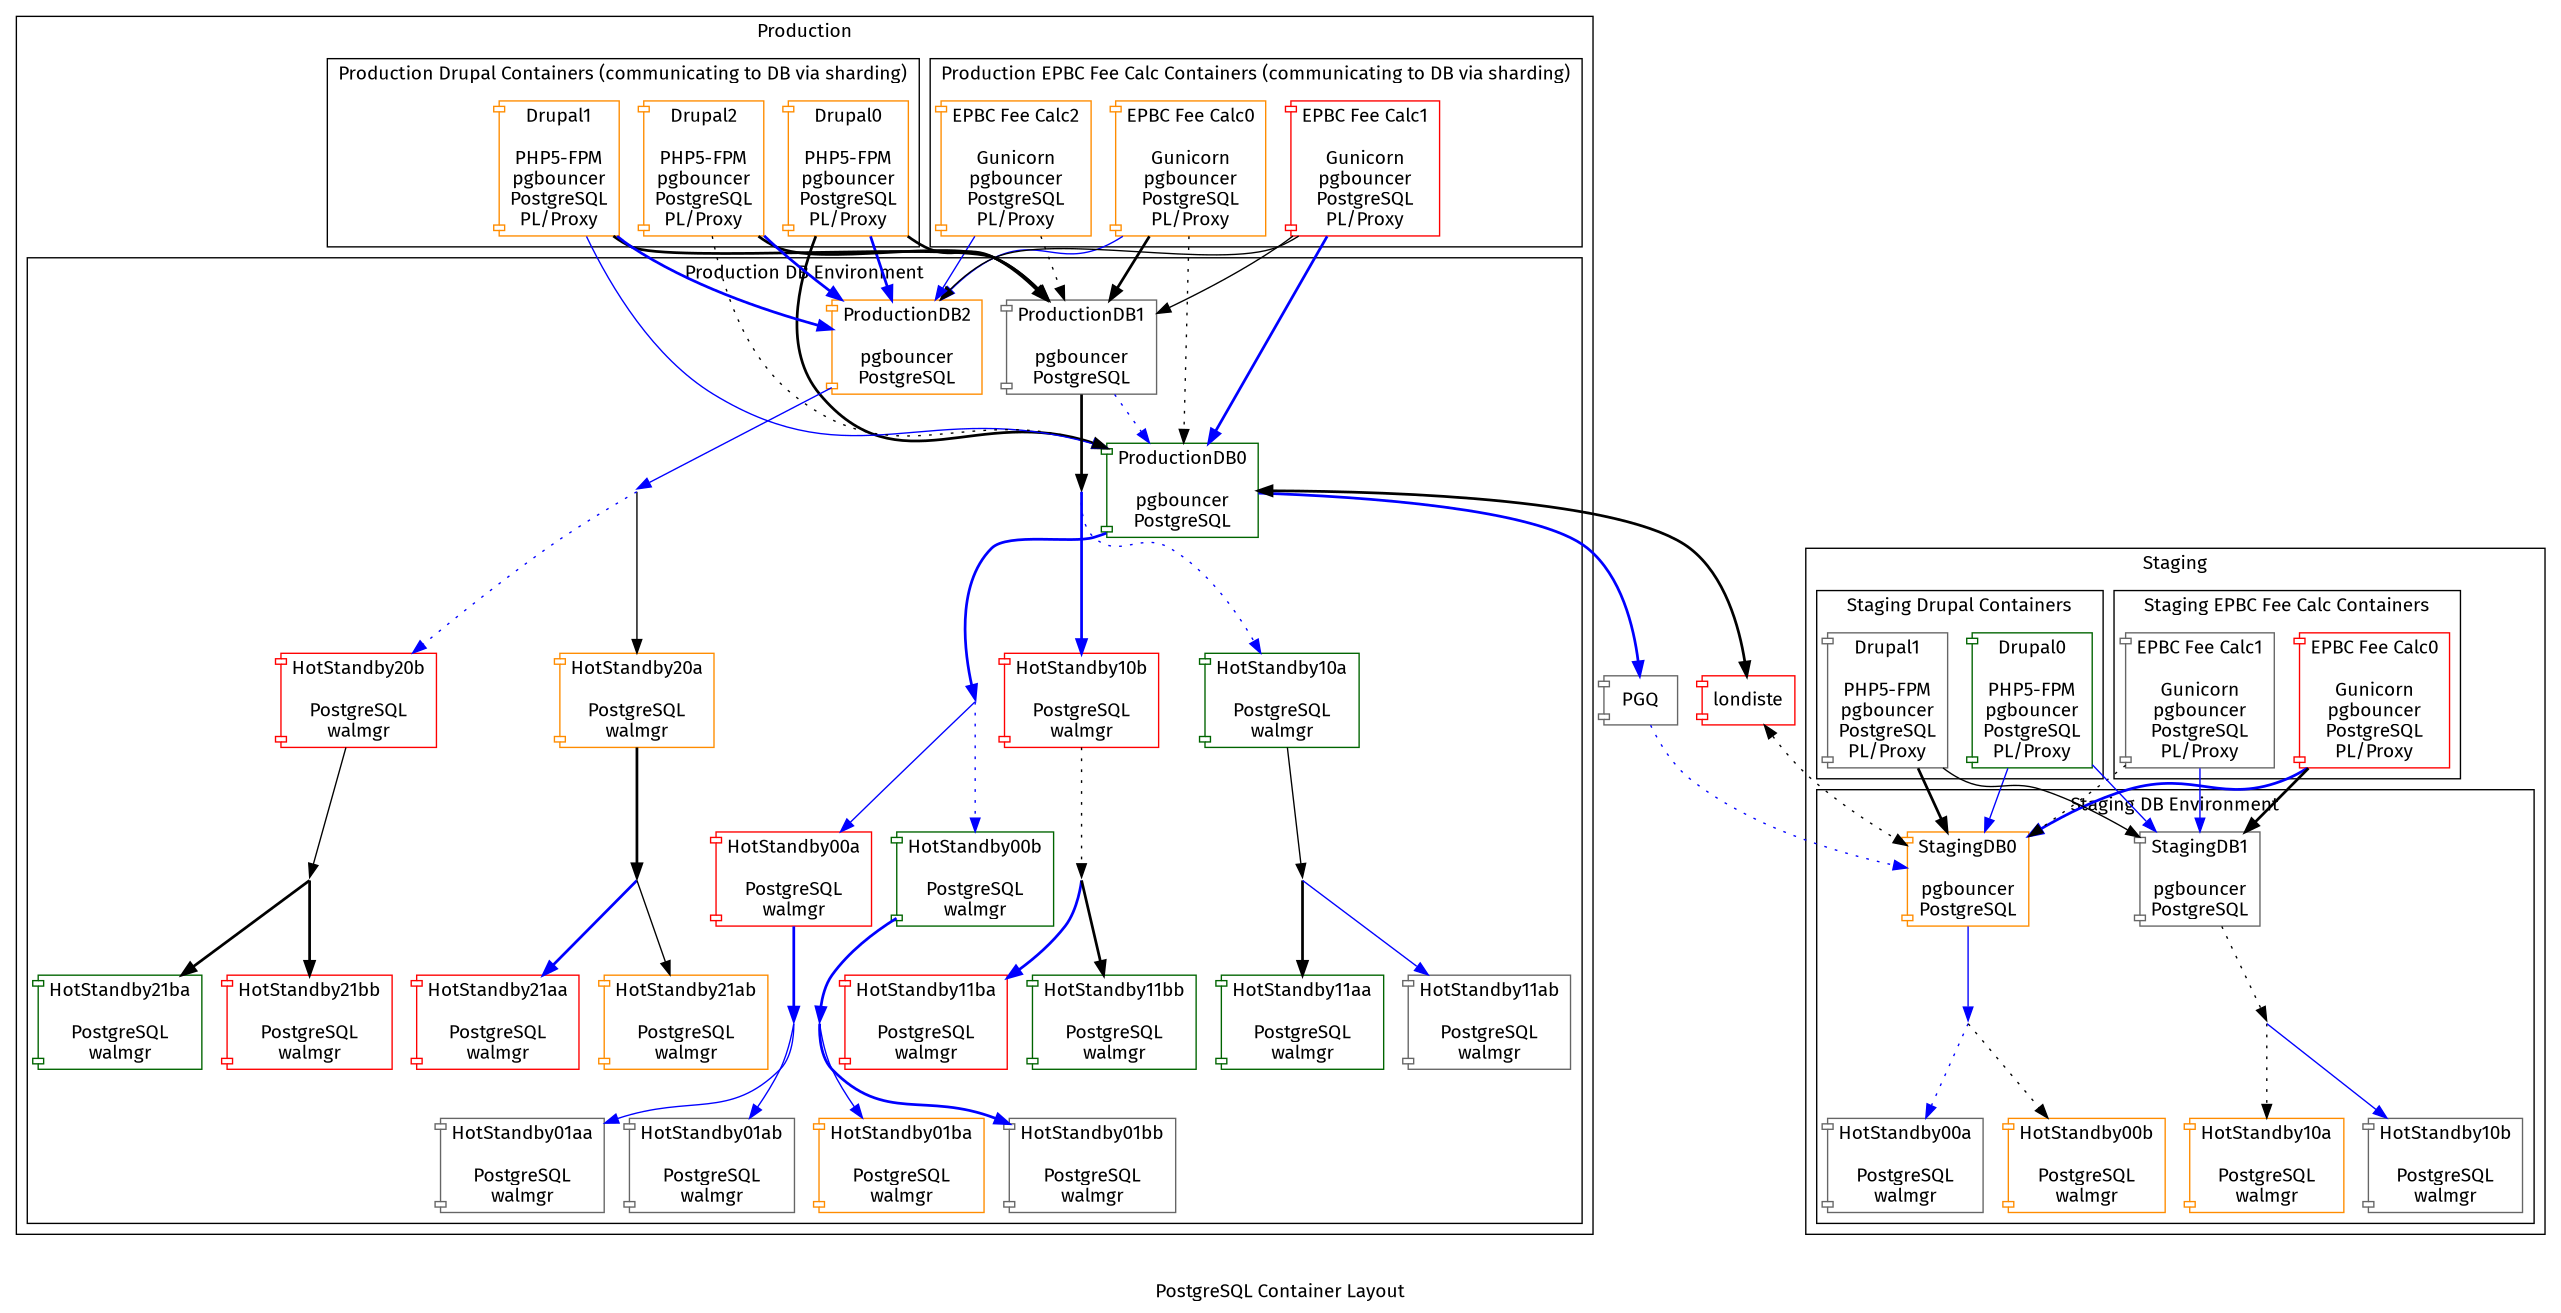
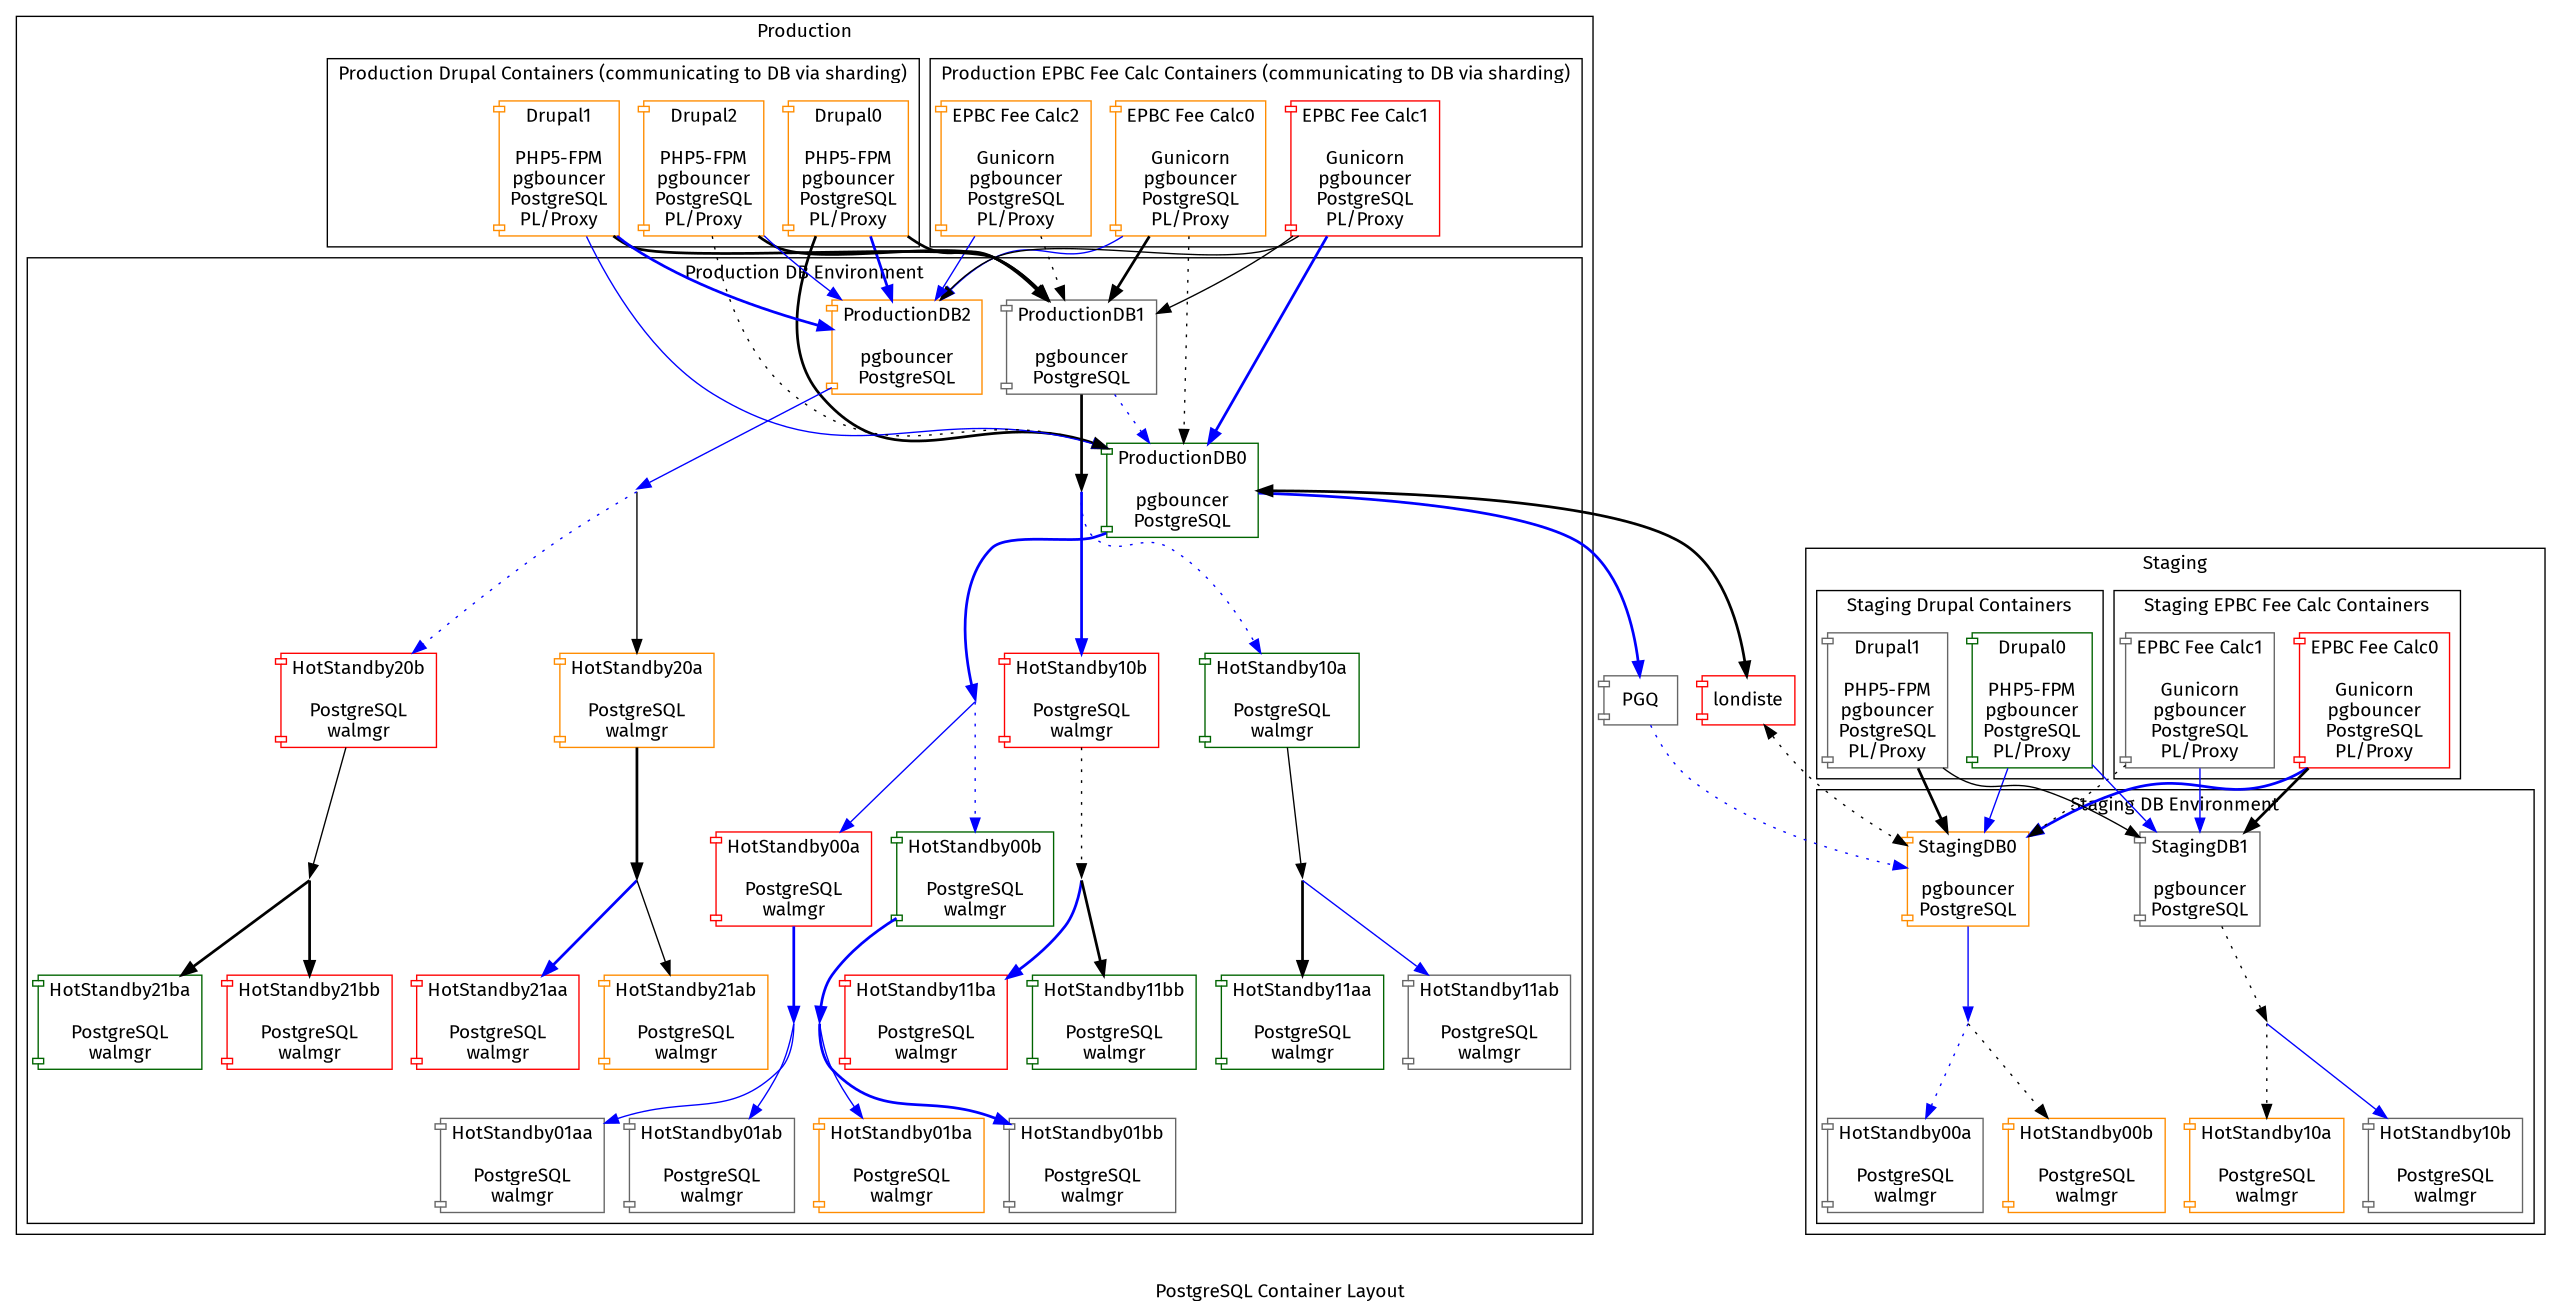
  digraph {
    fontname="Fira Sans"
    label="PostgreSQL Container Layout"
    node [color=darkorange fontname="Fira Sans" shape=component]
    edge [color=blue fontname="Fira Sans" style=bold]
    n1 [label="EPBC Fee Calc0\n\nGunicorn\npgbouncer\nPostgreSQL\nPL/Proxy"]
    n2 [color=red label="EPBC Fee Calc1\n\nGunicorn\npgbouncer\nPostgreSQL\nPL/Proxy"]
    n3 [label="EPBC Fee Calc2\n\nGunicorn\npgbouncer\nPostgreSQL\nPL/Proxy"]
    n4 [label="Drupal0\n\nPHP5-FPM\npgbouncer\nPostgreSQL\nPL/Proxy"]
    n5 [label="Drupal1\n\nPHP5-FPM\npgbouncer\nPostgreSQL\nPL/Proxy"]
    n6 [label="Drupal2\n\nPHP5-FPM\npgbouncer\nPostgreSQL\nPL/Proxy"]
    n7 [color=darkgreen label="ProductionDB0\n\npgbouncer\nPostgreSQL"]
    prodrepstreaming00 [fixedsize=true height=0 style=invisible width=0 color=""]
    n9 [color=gray40 label="ProductionDB1\n\npgbouncer\nPostgreSQL"]
    prodrepstreaming10 [fixedsize=true height=0 style=invisible width=0 color=""]
    n11 [label="ProductionDB2\n\npgbouncer\nPostgreSQL"]
    prodrepstreaming20 [fixedsize=true height=0 style=invisible width=0 color=""]
    n13 [color=red label="HotStandby00a\n\nPostgreSQL\nwalmgr"]
    n14 [color=darkgreen label="HotStandby00b\n\nPostgreSQL\nwalmgr"]
    n15 [color=darkgreen label="HotStandby10a\n\nPostgreSQL\nwalmgr"]
    n16 [color=red label="HotStandby10b\n\nPostgreSQL\nwalmgr"]
    n17 [label="HotStandby20a\n\nPostgreSQL\nwalmgr"]
    n18 [color=red label="HotStandby20b\n\nPostgreSQL\nwalmgr"]
    prodrepstreaming01a [fixedsize=true height=0 style=invisible width=0 color=""]
    prodrepstreaming11a [fixedsize=true height=0 style=invisible width=0 color=""]
    prodrepstreaming21a [fixedsize=true height=0 style=invisible width=0 color=""]
    n22 [color=gray40 label="HotStandby01aa\n\nPostgreSQL\nwalmgr"]
    n23 [color=gray40 label="HotStandby01ab\n\nPostgreSQL\nwalmgr"]
    n24 [color=darkgreen label="HotStandby11aa\n\nPostgreSQL\nwalmgr"]
    n25 [color=gray40 label="HotStandby11ab\n\nPostgreSQL\nwalmgr"]
    n26 [color=red label="HotStandby21aa\n\nPostgreSQL\nwalmgr"]
    n27 [label="HotStandby21ab\n\nPostgreSQL\nwalmgr"]
    prodrepstreaming01b [fixedsize=true height=0 style=invisible width=0 color=""]
    prodrepstreaming11b [fixedsize=true height=0 style=invisible width=0 color=""]
    prodrepstreaming21b [fixedsize=true height=0 style=invisible width=0 color=""]
    n31 [label="HotStandby01ba\n\nPostgreSQL\nwalmgr"]
    n32 [color=gray40 label="HotStandby01bb\n\nPostgreSQL\nwalmgr"]
    n33 [color=red label="HotStandby11ba\n\nPostgreSQL\nwalmgr"]
    n34 [color=darkgreen label="HotStandby11bb\n\nPostgreSQL\nwalmgr"]
    n35 [color=darkgreen label="HotStandby21ba\n\nPostgreSQL\nwalmgr"]
    n36 [color=red label="HotStandby21bb\n\nPostgreSQL\nwalmgr"]
    n37 [color=red label="EPBC Fee Calc0\n\nGunicorn\npgbouncer\nPostgreSQL\nPL/Proxy"]
    n38 [color=gray40 label="EPBC Fee Calc1\n\nGunicorn\npgbouncer\nPostgreSQL\nPL/Proxy"]
    n39 [color=darkgreen label="Drupal0\n\nPHP5-FPM\npgbouncer\nPostgreSQL\nPL/Proxy"]
    n40 [color=gray40 label="Drupal1\n\nPHP5-FPM\npgbouncer\nPostgreSQL\nPL/Proxy"]
    n41 [label="StagingDB0\n\npgbouncer\nPostgreSQL"]
    stagrepstreaming00 [fixedsize=true height=0 style=invisible width=0 color=""]
    n43 [color=gray40 label="StagingDB1\n\npgbouncer\nPostgreSQL"]
    stagrepstreaming10 [fixedsize=true height=0 style=invisible width=0 color=""]
    n45 [color=gray40 label="HotStandby00a\n\nPostgreSQL\nwalmgr"]
    n46 [label="HotStandby00b\n\nPostgreSQL\nwalmgr"]
    n47 [label="HotStandby10a\n\nPostgreSQL\nwalmgr"]
    n48 [color=gray40 label="HotStandby10b\n\nPostgreSQL\nwalmgr"]
    n49 [color=gray40 label=PGQ]
    n50 [color=red label=londiste]
    subgraph cluster_1 {
      label=Production
      subgraph cluster_2 {
        label="Production EPBC Fee Calc Containers (communicating to DB via sharding)"
        n1
        n2
        n3
      }
      subgraph cluster_3 {
        label="Production Drupal Containers (communicating to DB via sharding)"
        n4
        n5
        n6
      }
      subgraph cluster_4 {
        label="Production DB Environment"
        n7
        prodrepstreaming00
        n9
        prodrepstreaming10
        n11
        prodrepstreaming20
        n13
        n14
        n15
        n16
        n17
        n18
        prodrepstreaming01a
        prodrepstreaming11a
        prodrepstreaming21a
        n22
        n23
        n24
        n25
        n26
        n27
        prodrepstreaming01b
        prodrepstreaming11b
        prodrepstreaming21b
        n31
        n32
        n33
        n34
        n35
        n36
      }
    }
    subgraph cluster_5 {
      label=Staging
      subgraph cluster_6 {
        label="Staging EPBC Fee Calc Containers"
        n37
        n38
      }
      subgraph cluster_7 {
        label="Staging Drupal Containers"
        n39
        n40
      }
      subgraph cluster_8 {
        label="Staging DB Environment"
        n41
        stagrepstreaming00
        n43
        stagrepstreaming10
        n45
        n46
        n47
        n48
      }
    }
    n1 -> n7 [color=black style=dotted]
    n1 -> n9 [color=black]
    n1 -> n11 [style=solid]
    n2 -> n7
    n2 -> n9 [color=black style=solid]
    n2 -> n11 [color=black style=solid]
    n3 -> n9 [color=black style=dotted]
    n3 -> n11 [style=solid]
    n4 -> n7 [color=black]
    n4 -> n9 [color=black]
    n4 -> n11
    n5 -> n7 [style=solid]
    n5 -> n9 [color=black]
    n5 -> n11
    n6 -> n7 [color=black style=dotted]
    n6 -> n9 [color=black]
-   n6 -> n11
+   n6 -> n11 [style=solid]
    n7 -> prodrepstreaming00
    n7 -> n49
    n7 -> n50 [color=black dir=both]
    prodrepstreaming00 -> n13 [style=solid]
    prodrepstreaming00 -> n14 [style=dotted]
    n9 -> n7 [style=dotted]
    n9 -> prodrepstreaming10 [color=black]
    prodrepstreaming10 -> n15 [style=dotted]
    prodrepstreaming10 -> n16
    n11 -> prodrepstreaming20 [style=solid]
    prodrepstreaming20 -> n17 [color=black style=solid]
    prodrepstreaming20 -> n18 [style=dotted]
    n13 -> prodrepstreaming01a
    n14 -> prodrepstreaming01b
    n15 -> prodrepstreaming11a [color=black style=solid]
    n16 -> prodrepstreaming11b [color=black style=dotted]
    n17 -> prodrepstreaming21a [color=black]
    n18 -> prodrepstreaming21b [color=black style=solid]
    prodrepstreaming01a -> n22 [style=solid]
    prodrepstreaming01a -> n23 [style=solid]
    prodrepstreaming11a -> n24 [color=black]
    prodrepstreaming11a -> n25 [style=solid]
    prodrepstreaming21a -> n26
    prodrepstreaming21a -> n27 [color=black style=solid]
    prodrepstreaming01b -> n31 [style=solid]
    prodrepstreaming01b -> n32
    prodrepstreaming11b -> n33
    prodrepstreaming11b -> n34 [color=black]
    prodrepstreaming21b -> n35 [color=black]
    prodrepstreaming21b -> n36 [color=black]
    n37 -> n41
    n37 -> n43 [color=black]
    n38 -> n41 [color=black style=dotted]
    n38 -> n43 [style=solid]
    n39 -> n41 [style=solid]
    n39 -> n43 [style=solid]
    n40 -> n41 [color=black]
    n40 -> n43 [color=black style=solid]
    n41 -> stagrepstreaming00 [style=solid]
    stagrepstreaming00 -> n45 [style=dotted]
    stagrepstreaming00 -> n46 [color=black style=dotted]
    n43 -> stagrepstreaming10 [color=black style=dotted]
    stagrepstreaming10 -> n47 [color=black style=dotted]
    stagrepstreaming10 -> n48 [style=solid]
    n49 -> n41 [style=dotted]
    n50 -> n41 [color=black dir=both style=dotted]
  }
